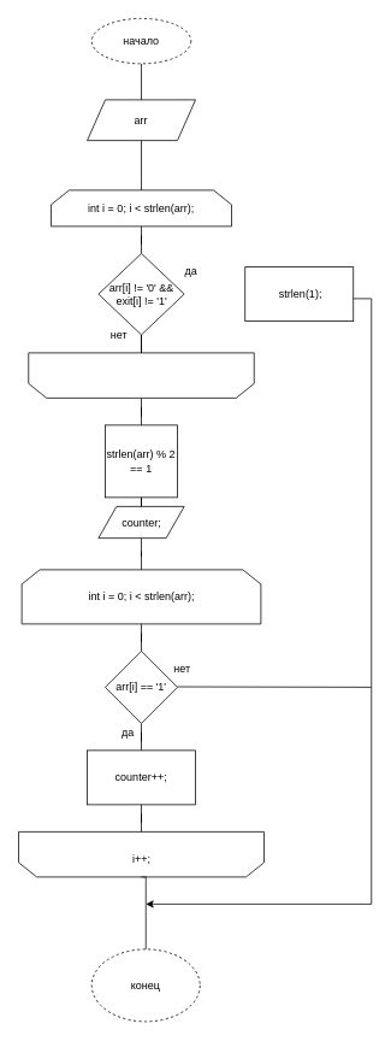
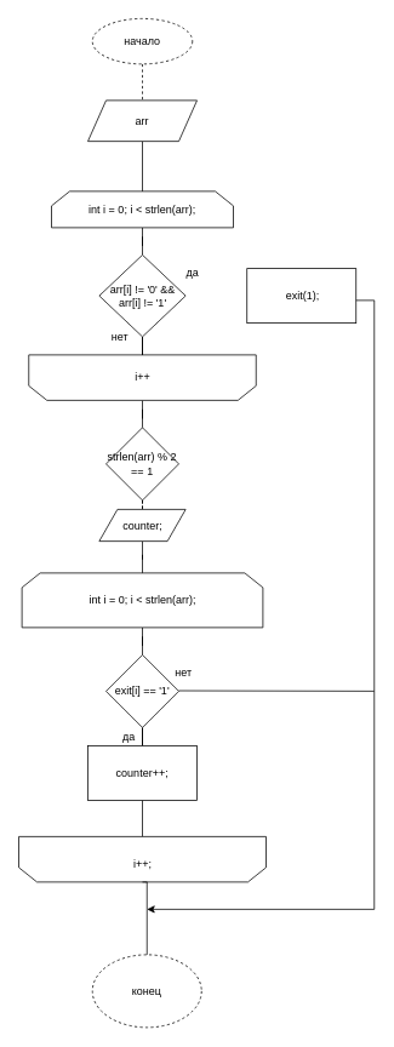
  <mxCell id="0" />
  <mxCell id="1" parent="0" />
- <mxCell id="2" value="" style="edgeStyle=orthogonalEdgeStyle;rounded=0;orthogonalLoop=1;jettySize=auto;html=1;endArrow=none;endFill=0;" edge="1" parent="1" source="3" target="5"><mxGeometry relative="1" as="geometry" /></mxCell>
+ <mxCell id="2" value="" style="edgeStyle=orthogonalEdgeStyle;rounded=0;orthogonalLoop=1;jettySize=auto;html=1;endArrow=none;endFill=0;dashed=1;" edge="1" parent="1" source="3" target="5"><mxGeometry relative="1" as="geometry" /></mxCell>
  <mxCell id="3" value="начало" style="ellipse;whiteSpace=wrap;html=1;dashed=1;" vertex="1" parent="1"><mxGeometry x="101" y="20" width="110" height="50" as="geometry" /></mxCell>
  <mxCell id="4" style="edgeStyle=orthogonalEdgeStyle;rounded=0;orthogonalLoop=1;jettySize=auto;html=1;exitX=0.5;exitY=1;exitDx=0;exitDy=0;entryX=0.5;entryY=0;entryDx=0;entryDy=0;endArrow=none;endFill=0;" edge="1" parent="1" source="5" target="7"><mxGeometry relative="1" as="geometry" /></mxCell>
  <mxCell id="5" value="arr" style="shape=parallelogram;perimeter=parallelogramPerimeter;whiteSpace=wrap;html=1;fixedSize=1;" vertex="1" parent="1"><mxGeometry x="96" y="110" width="120" height="45" as="geometry" /></mxCell>
  <mxCell id="6" value="" style="edgeStyle=orthogonalEdgeStyle;rounded=0;orthogonalLoop=1;jettySize=auto;html=1;endArrow=none;endFill=0;" edge="1" parent="1" source="7" target="9"><mxGeometry relative="1" as="geometry" /></mxCell>
  <mxCell id="7" value="int i = 0; i &amp;lt; strlen(arr);" style="shape=loopLimit;whiteSpace=wrap;html=1;" vertex="1" parent="1"><mxGeometry x="56" y="210" width="200" height="40" as="geometry" /></mxCell>
  <mxCell id="8" style="edgeStyle=orthogonalEdgeStyle;rounded=0;orthogonalLoop=1;jettySize=auto;html=1;exitX=0.5;exitY=1;exitDx=0;exitDy=0;endArrow=none;endFill=0;" edge="1" parent="1" source="9" target="16"><mxGeometry relative="1" as="geometry" /></mxCell>
- <mxCell id="9" value="arr[i] != '0' &amp;amp;&amp;amp; exit[i] != '1'" style="rhombus;whiteSpace=wrap;html=1;" vertex="1" parent="1"><mxGeometry x="108.5" y="280" width="95" height="90" as="geometry" /></mxCell>
- <mxCell id="10" value="&amp;nbsp;strlen(1);" style="whiteSpace=wrap;html=1;" vertex="1" parent="1"><mxGeometry x="271" y="295" width="120" height="60" as="geometry" /></mxCell>
- <mxCell id="11" value="" style="edgeStyle=orthogonalEdgeStyle;rounded=0;orthogonalLoop=1;jettySize=auto;html=1;endArrow=none;endFill=0;" edge="1" parent="1" source="12" target="14"><mxGeometry relative="1" as="geometry" /></mxCell>
- <mxCell id="12" value="strlen(arr) % 2 == 1" style="whiteSpace=wrap;html=1;rounded=0;" vertex="1" parent="1"><mxGeometry x="116" y="470" width="80" height="80" as="geometry" /></mxCell>
+ <mxCell id="9" value="arr[i] != '0' &amp;amp;&amp;amp; arr[i] != '1'" style="rhombus;whiteSpace=wrap;html=1;" vertex="1" parent="1"><mxGeometry x="108.5" y="280" width="95" height="90" as="geometry" /></mxCell>
+ <mxCell id="10" value="&amp;nbsp;exit(1);" style="whiteSpace=wrap;html=1;" vertex="1" parent="1"><mxGeometry x="271" y="295" width="120" height="60" as="geometry" /></mxCell>
+ <mxCell id="11" value="" style="edgeStyle=orthogonalEdgeStyle;rounded=0;orthogonalLoop=1;jettySize=auto;html=1;endArrow=none;endFill=0;dashed=1;" edge="1" parent="1" source="12" target="14"><mxGeometry relative="1" as="geometry" /></mxCell>
+ <mxCell id="12" value="strlen(arr) % 2 == 1" style="rhombus;whiteSpace=wrap;html=1;" vertex="1" parent="1"><mxGeometry x="116" y="470" width="80" height="80" as="geometry" /></mxCell>
  <mxCell id="13" style="edgeStyle=orthogonalEdgeStyle;rounded=0;orthogonalLoop=1;jettySize=auto;html=1;exitX=0.5;exitY=1;exitDx=0;exitDy=0;endArrow=none;endFill=0;" edge="1" parent="1" source="14" target="19"><mxGeometry relative="1" as="geometry" /></mxCell>
  <mxCell id="14" value="counter;" style="shape=parallelogram;perimeter=parallelogramPerimeter;whiteSpace=wrap;html=1;fixedSize=1;" vertex="1" parent="1"><mxGeometry x="108.5" y="560" width="95" height="35" as="geometry" /></mxCell>
  <mxCell id="15" style="edgeStyle=orthogonalEdgeStyle;rounded=0;orthogonalLoop=1;jettySize=auto;html=1;exitX=0.5;exitY=0;exitDx=0;exitDy=0;endArrow=none;endFill=0;" edge="1" parent="1" source="16" target="12"><mxGeometry relative="1" as="geometry" /></mxCell>
  <mxCell id="16" value="" style="shape=loopLimit;whiteSpace=wrap;html=1;rotation=-180;" vertex="1" parent="1"><mxGeometry x="31" y="390" width="250" height="50" as="geometry" /></mxCell>
+ <mxCell id="17" value="i++" style="text;html=1;align=center;verticalAlign=middle;resizable=0;points=[];autosize=1;" vertex="1" parent="1"><mxGeometry x="141" y="405" width="30" height="20" as="geometry" /></mxCell>
  <mxCell id="18" value="" style="edgeStyle=orthogonalEdgeStyle;rounded=0;orthogonalLoop=1;jettySize=auto;html=1;endArrow=none;endFill=0;" edge="1" parent="1" source="19" target="21"><mxGeometry relative="1" as="geometry" /></mxCell>
  <mxCell id="19" value="int i = 0; i &amp;lt; strlen(arr);" style="shape=loopLimit;whiteSpace=wrap;html=1;" vertex="1" parent="1"><mxGeometry x="23.5" y="630" width="265" height="60" as="geometry" /></mxCell>
  <mxCell id="20" value="" style="edgeStyle=orthogonalEdgeStyle;rounded=0;orthogonalLoop=1;jettySize=auto;html=1;endArrow=none;endFill=0;" edge="1" parent="1" source="21" target="23"><mxGeometry relative="1" as="geometry" /></mxCell>
- <mxCell id="21" value="arr[i] == '1'" style="rhombus;whiteSpace=wrap;html=1;" vertex="1" parent="1"><mxGeometry x="116" y="720" width="80" height="80" as="geometry" /></mxCell>
+ <mxCell id="21" value="exit[i] == '1'" style="rhombus;whiteSpace=wrap;html=1;" vertex="1" parent="1"><mxGeometry x="116" y="720" width="80" height="80" as="geometry" /></mxCell>
  <mxCell id="22" style="edgeStyle=orthogonalEdgeStyle;rounded=0;orthogonalLoop=1;jettySize=auto;html=1;exitX=0.5;exitY=1;exitDx=0;exitDy=0;endArrow=none;endFill=0;" edge="1" parent="1" source="23" target="24"><mxGeometry relative="1" as="geometry" /></mxCell>
- <mxCell id="23" value="counter++;&lt;br&gt;" style="whiteSpace=wrap;html=1;" vertex="1" parent="1"><mxGeometry x="96" y="830" width="120" height="60" as="geometry" /></mxCell>
+ <mxCell id="23" value="counter++;&lt;br&gt;" style="whiteSpace=wrap;html=1;" vertex="1" parent="1"><mxGeometry x="96" y="820" width="120" height="60" as="geometry" /></mxCell>
  <mxCell id="24" value="" style="shape=loopLimit;whiteSpace=wrap;html=1;rotation=-180;" vertex="1" parent="1"><mxGeometry x="20" y="920" width="272" height="50" as="geometry" /></mxCell>
  <mxCell id="25" value="" style="edgeStyle=orthogonalEdgeStyle;rounded=0;orthogonalLoop=1;jettySize=auto;html=1;endArrow=none;endFill=0;" edge="1" parent="1" target="27"><mxGeometry relative="1" as="geometry"><mxPoint x="156" y="970" as="sourcePoint" /><Array as="points"><mxPoint x="161" y="970" /></Array></mxGeometry></mxCell>
  <mxCell id="26" value="i++;" style="text;html=1;align=center;verticalAlign=middle;resizable=0;points=[];autosize=1;" vertex="1" parent="1"><mxGeometry x="136" y="940" width="40" height="20" as="geometry" /></mxCell>
  <mxCell id="27" value="конец" style="ellipse;whiteSpace=wrap;html=1;dashed=1;" vertex="1" parent="1"><mxGeometry x="101" y="1050" width="120" height="80" as="geometry" /></mxCell>
  <mxCell id="28" value="" style="endArrow=none;html=1;endFill=0;" edge="1" parent="1"><mxGeometry width="50" height="50" relative="1" as="geometry"><mxPoint x="196" y="759.5" as="sourcePoint" /><mxPoint x="411" y="760" as="targetPoint" /></mxGeometry></mxCell>
  <mxCell id="29" value="" style="endArrow=classic;html=1;" edge="1" parent="1"><mxGeometry width="50" height="50" relative="1" as="geometry"><mxPoint x="411" y="1000" as="sourcePoint" /><mxPoint x="161" y="1000" as="targetPoint" /></mxGeometry></mxCell>
  <mxCell id="30" value="" style="endArrow=none;html=1;endFill=0;" edge="1" parent="1"><mxGeometry width="50" height="50" relative="1" as="geometry"><mxPoint x="411" y="1000" as="sourcePoint" /><mxPoint x="411" y="760" as="targetPoint" /></mxGeometry></mxCell>
  <mxCell id="31" value="да" style="text;html=1;align=center;verticalAlign=middle;resizable=0;points=[];autosize=1;" vertex="1" parent="1"><mxGeometry x="126" y="800" width="30" height="20" as="geometry" /></mxCell>
  <mxCell id="32" value="нет" style="text;html=1;align=center;verticalAlign=middle;resizable=0;points=[];autosize=1;" vertex="1" parent="1"><mxGeometry x="186" y="730" width="30" height="20" as="geometry" /></mxCell>
  <mxCell id="33" value="да" style="text;html=1;align=center;verticalAlign=middle;resizable=0;points=[];autosize=1;" vertex="1" parent="1"><mxGeometry x="196" y="290" width="30" height="20" as="geometry" /></mxCell>
  <mxCell id="34" value="нет" style="text;html=1;align=center;verticalAlign=middle;resizable=0;points=[];autosize=1;" vertex="1" parent="1"><mxGeometry x="116" y="360" width="30" height="20" as="geometry" /></mxCell>
  <mxCell id="35" value="" style="endArrow=none;html=1;" edge="1" parent="1"><mxGeometry width="50" height="50" relative="1" as="geometry"><mxPoint x="411" y="760" as="sourcePoint" /><mxPoint x="411" y="330" as="targetPoint" /></mxGeometry></mxCell>
  <mxCell id="36" value="" style="endArrow=none;html=1;" edge="1" parent="1"><mxGeometry width="50" height="50" relative="1" as="geometry"><mxPoint x="411" y="330" as="sourcePoint" /><mxPoint x="391" y="330" as="targetPoint" /></mxGeometry></mxCell>
